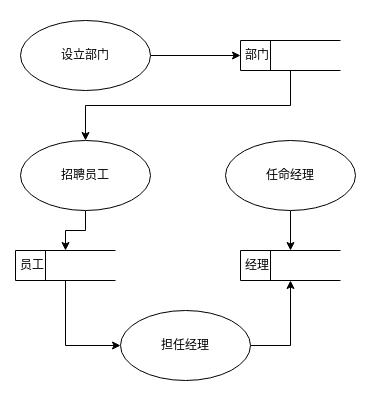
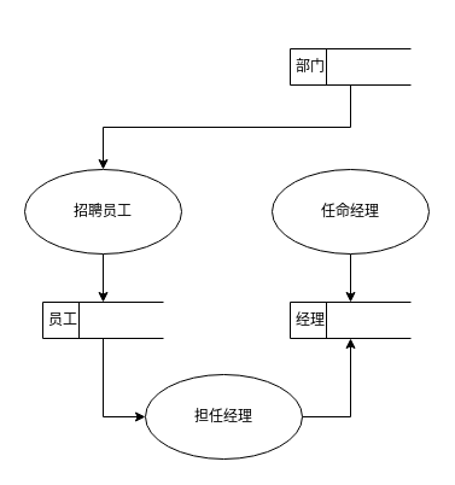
  <mxCell id="0" />
  <mxCell id="1" parent="0" />
  <mxCell id="2" style="edgeStyle=orthogonalEdgeStyle;rounded=0;orthogonalLoop=1;jettySize=auto;html=1;exitX=0.5;exitY=1;exitDx=0;exitDy=0;entryX=0.5;entryY=0;entryDx=0;entryDy=0;" parent="1" source="3" target="12" edge="1"><mxGeometry relative="1" as="geometry" /></mxCell>
  <mxCell id="3" value="部门" style="html=1;dashed=0;whiteSpace=wrap;shape=mxgraph.dfd.dataStoreID;align=left;spacingLeft=3;points=[[0,0],[0.5,0],[1,0],[0,0.5],[1,0.5],[0,1],[0.5,1],[1,1]];" parent="1" vertex="1"><mxGeometry x="240" y="40" width="100" height="30" as="geometry" /></mxCell>
  <mxCell id="4" value="经理" style="html=1;dashed=0;whiteSpace=wrap;shape=mxgraph.dfd.dataStoreID;align=left;spacingLeft=3;points=[[0,0],[0.5,0],[1,0],[0,0.5],[1,0.5],[0,1],[0.5,1],[1,1]];" parent="1" vertex="1"><mxGeometry x="240" y="250" width="100" height="30" as="geometry" /></mxCell>
  <mxCell id="5" style="edgeStyle=orthogonalEdgeStyle;rounded=0;orthogonalLoop=1;jettySize=auto;html=1;exitX=0.5;exitY=1;exitDx=0;exitDy=0;entryX=0;entryY=0.5;entryDx=0;entryDy=0;" parent="1" source="6" target="14" edge="1"><mxGeometry relative="1" as="geometry" /></mxCell>
- <mxCell id="6" value="员工" style="html=1;dashed=0;whiteSpace=wrap;shape=mxgraph.dfd.dataStoreID;align=left;spacingLeft=3;points=[[0,0],[0.5,0],[1,0],[0,0.5],[1,0.5],[0,1],[0.5,1],[1,1]];" parent="1" vertex="1"><mxGeometry x="15" y="250" width="100" height="30" as="geometry" /></mxCell>
- <mxCell id="7" style="edgeStyle=orthogonalEdgeStyle;rounded=0;orthogonalLoop=1;jettySize=auto;html=1;exitX=1;exitY=0.5;exitDx=0;exitDy=0;entryX=0;entryY=0.5;entryDx=0;entryDy=0;" parent="1" source="8" target="3" edge="1"><mxGeometry relative="1" as="geometry" /></mxCell>
- <mxCell id="8" value="设立部门" style="shape=ellipse;html=1;dashed=0;whiteSpace=wrap;perimeter=ellipsePerimeter;" parent="1" vertex="1"><mxGeometry x="20" y="20" width="130" height="70" as="geometry" /></mxCell>
+ <mxCell id="6" value="员工" style="html=1;dashed=0;whiteSpace=wrap;shape=mxgraph.dfd.dataStoreID;align=left;spacingLeft=3;points=[[0,0],[0.5,0],[1,0],[0,0.5],[1,0.5],[0,1],[0.5,1],[1,1]];" parent="1" vertex="1"><mxGeometry x="35" y="250" width="100" height="30" as="geometry" /></mxCell>
  <mxCell id="9" style="edgeStyle=orthogonalEdgeStyle;rounded=0;orthogonalLoop=1;jettySize=auto;html=1;exitX=0.5;exitY=1;exitDx=0;exitDy=0;entryX=0.5;entryY=0;entryDx=0;entryDy=0;" parent="1" source="10" target="4" edge="1"><mxGeometry relative="1" as="geometry" /></mxCell>
  <mxCell id="10" value="任命经理" style="shape=ellipse;html=1;dashed=0;whiteSpace=wrap;perimeter=ellipsePerimeter;" parent="1" vertex="1"><mxGeometry x="225" y="140" width="130" height="70" as="geometry" /></mxCell>
  <mxCell id="11" style="edgeStyle=orthogonalEdgeStyle;rounded=0;orthogonalLoop=1;jettySize=auto;html=1;exitX=0.5;exitY=1;exitDx=0;exitDy=0;entryX=0.5;entryY=0;entryDx=0;entryDy=0;" parent="1" source="12" target="6" edge="1"><mxGeometry relative="1" as="geometry" /></mxCell>
  <mxCell id="12" value="招聘员工" style="shape=ellipse;html=1;dashed=0;whiteSpace=wrap;perimeter=ellipsePerimeter;" parent="1" vertex="1"><mxGeometry x="20" y="140" width="130" height="70" as="geometry" /></mxCell>
  <mxCell id="13" style="edgeStyle=orthogonalEdgeStyle;rounded=0;orthogonalLoop=1;jettySize=auto;html=1;exitX=1;exitY=0.5;exitDx=0;exitDy=0;entryX=0.5;entryY=1;entryDx=0;entryDy=0;" parent="1" source="14" target="4" edge="1"><mxGeometry relative="1" as="geometry" /></mxCell>
  <mxCell id="14" value="担任经理" style="shape=ellipse;html=1;dashed=0;whiteSpace=wrap;perimeter=ellipsePerimeter;" parent="1" vertex="1"><mxGeometry x="120" y="310" width="130" height="70" as="geometry" /></mxCell>
